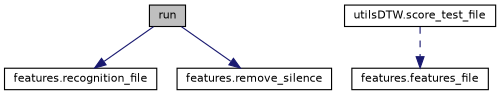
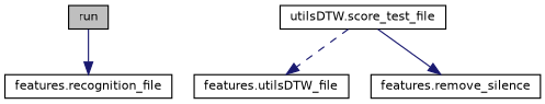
  digraph {
    rankdir=TB
    node [color=black fillcolor=white fontname=Helvetica fontsize=10 shape=record style=filled]
    edge [color=midnightblue fontname=Helvetica fontsize=10 labelfontname=Helvetica labelfontsize=10 style=solid]
    n1 [fillcolor=grey75 fontcolor=black height=0.2 label=run width=0.4]
    n2 [height=0.2 label="features.recognition_file" width=0.4]
    n3 [height=0.2 label="utilsDTW.score_test_file" width=0.4]
-   n4 [height=0.2 label="features.features_file" width=0.4]
+   n4 [height=0.2 label="features.utilsDTW_file" width=0.4]
    n5 [height=0.2 label="features.remove_silence" width=0.4]
    n1 -> n2
    n3 -> n4 [style=dashed]
-   n1 -> n5
+   n3 -> n5
  }
